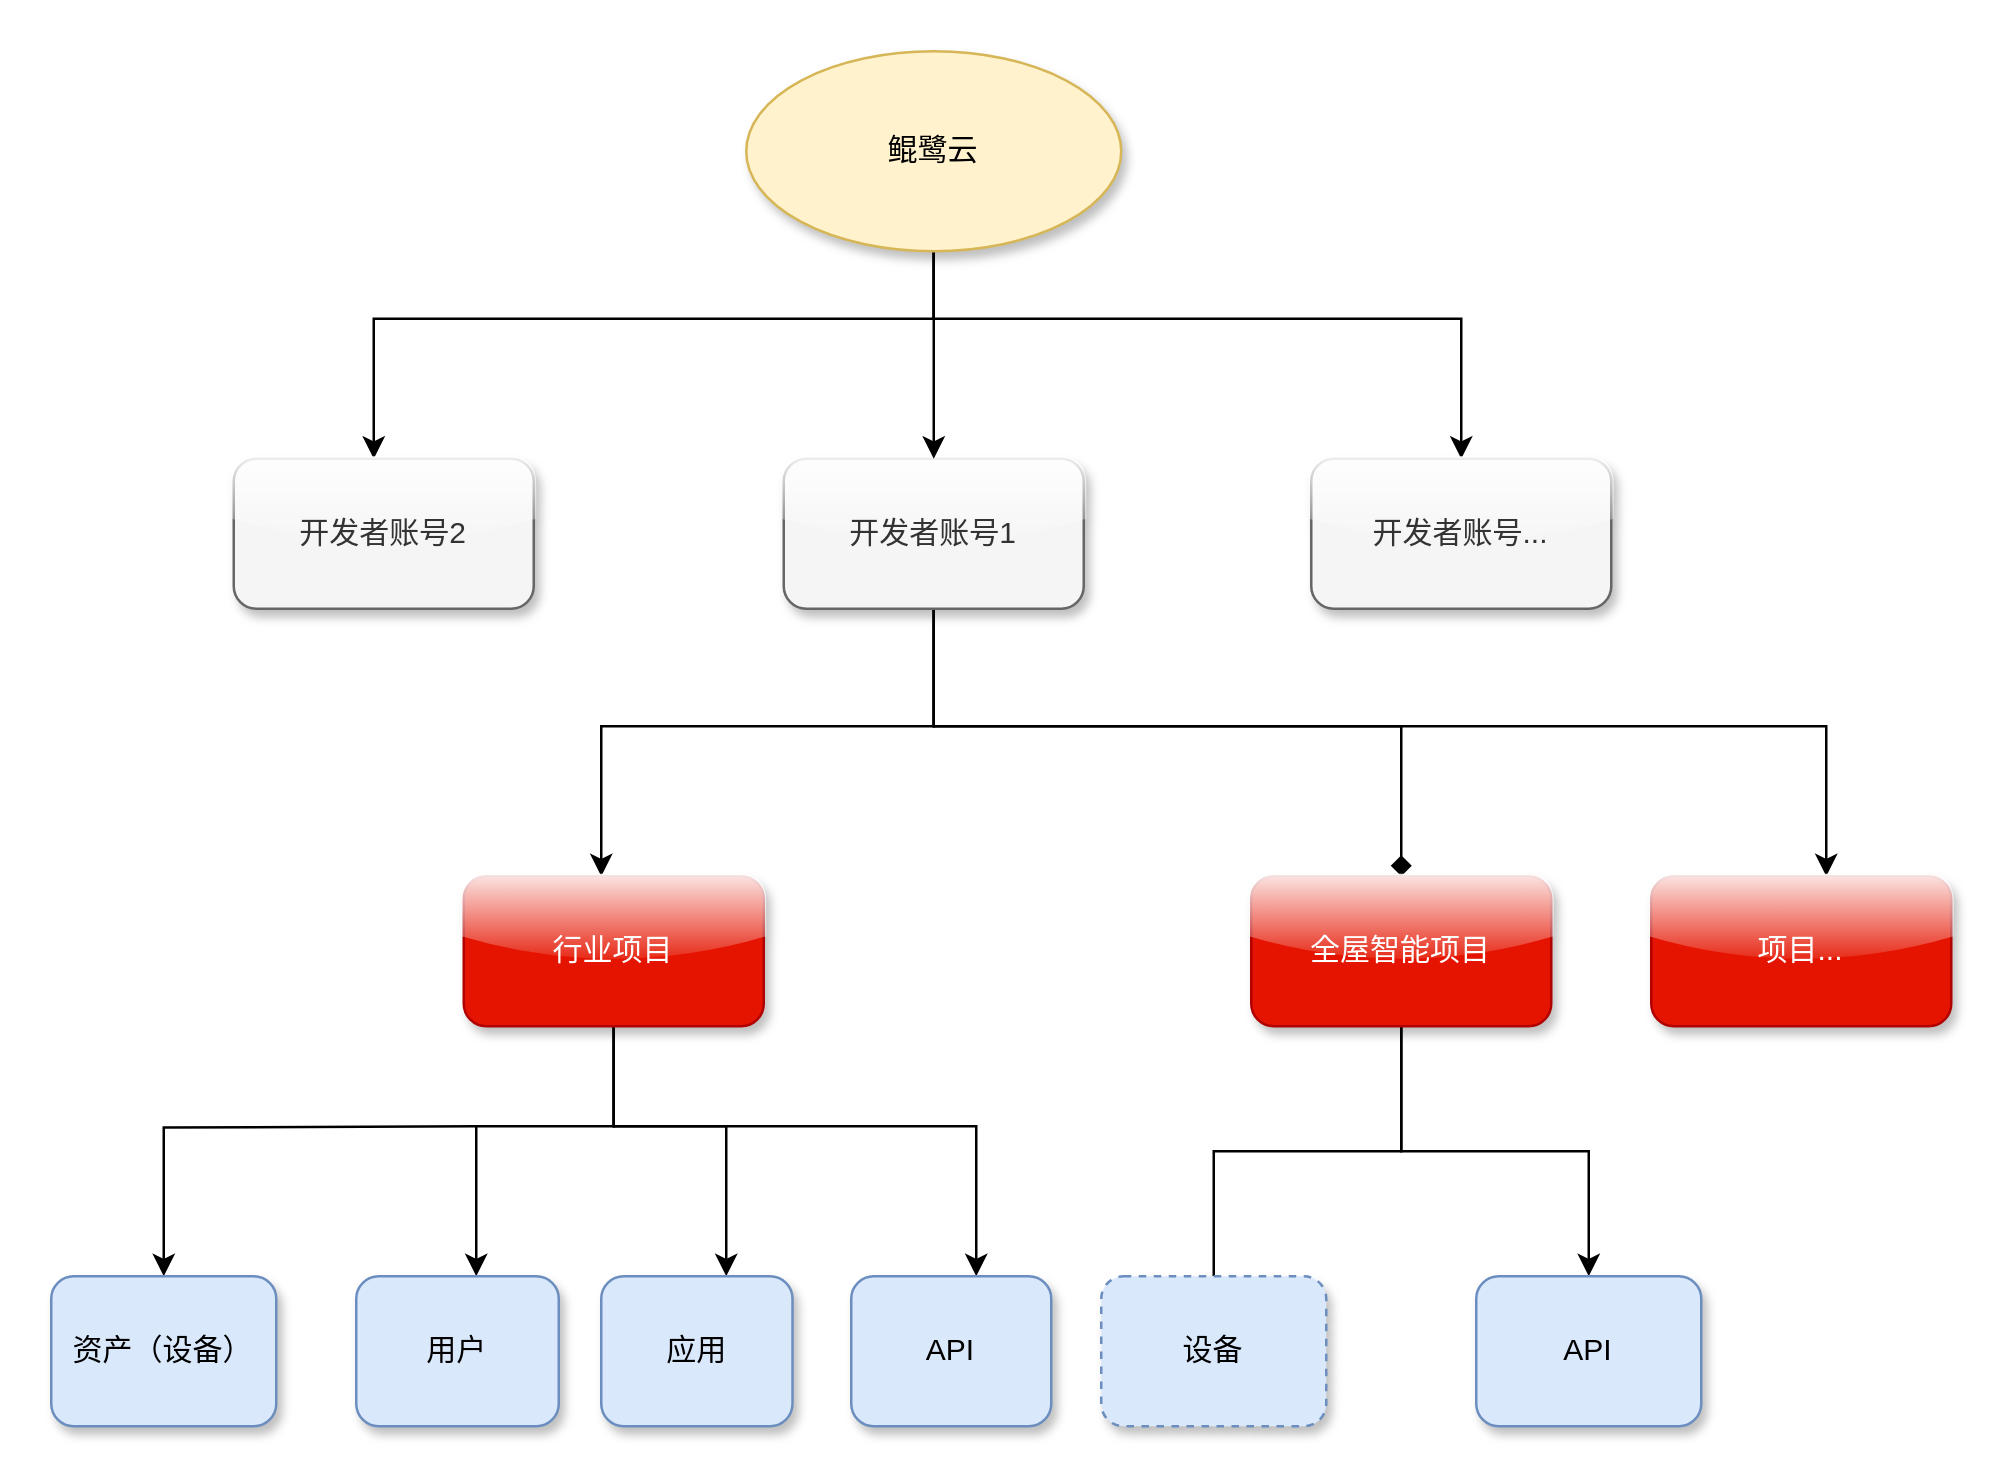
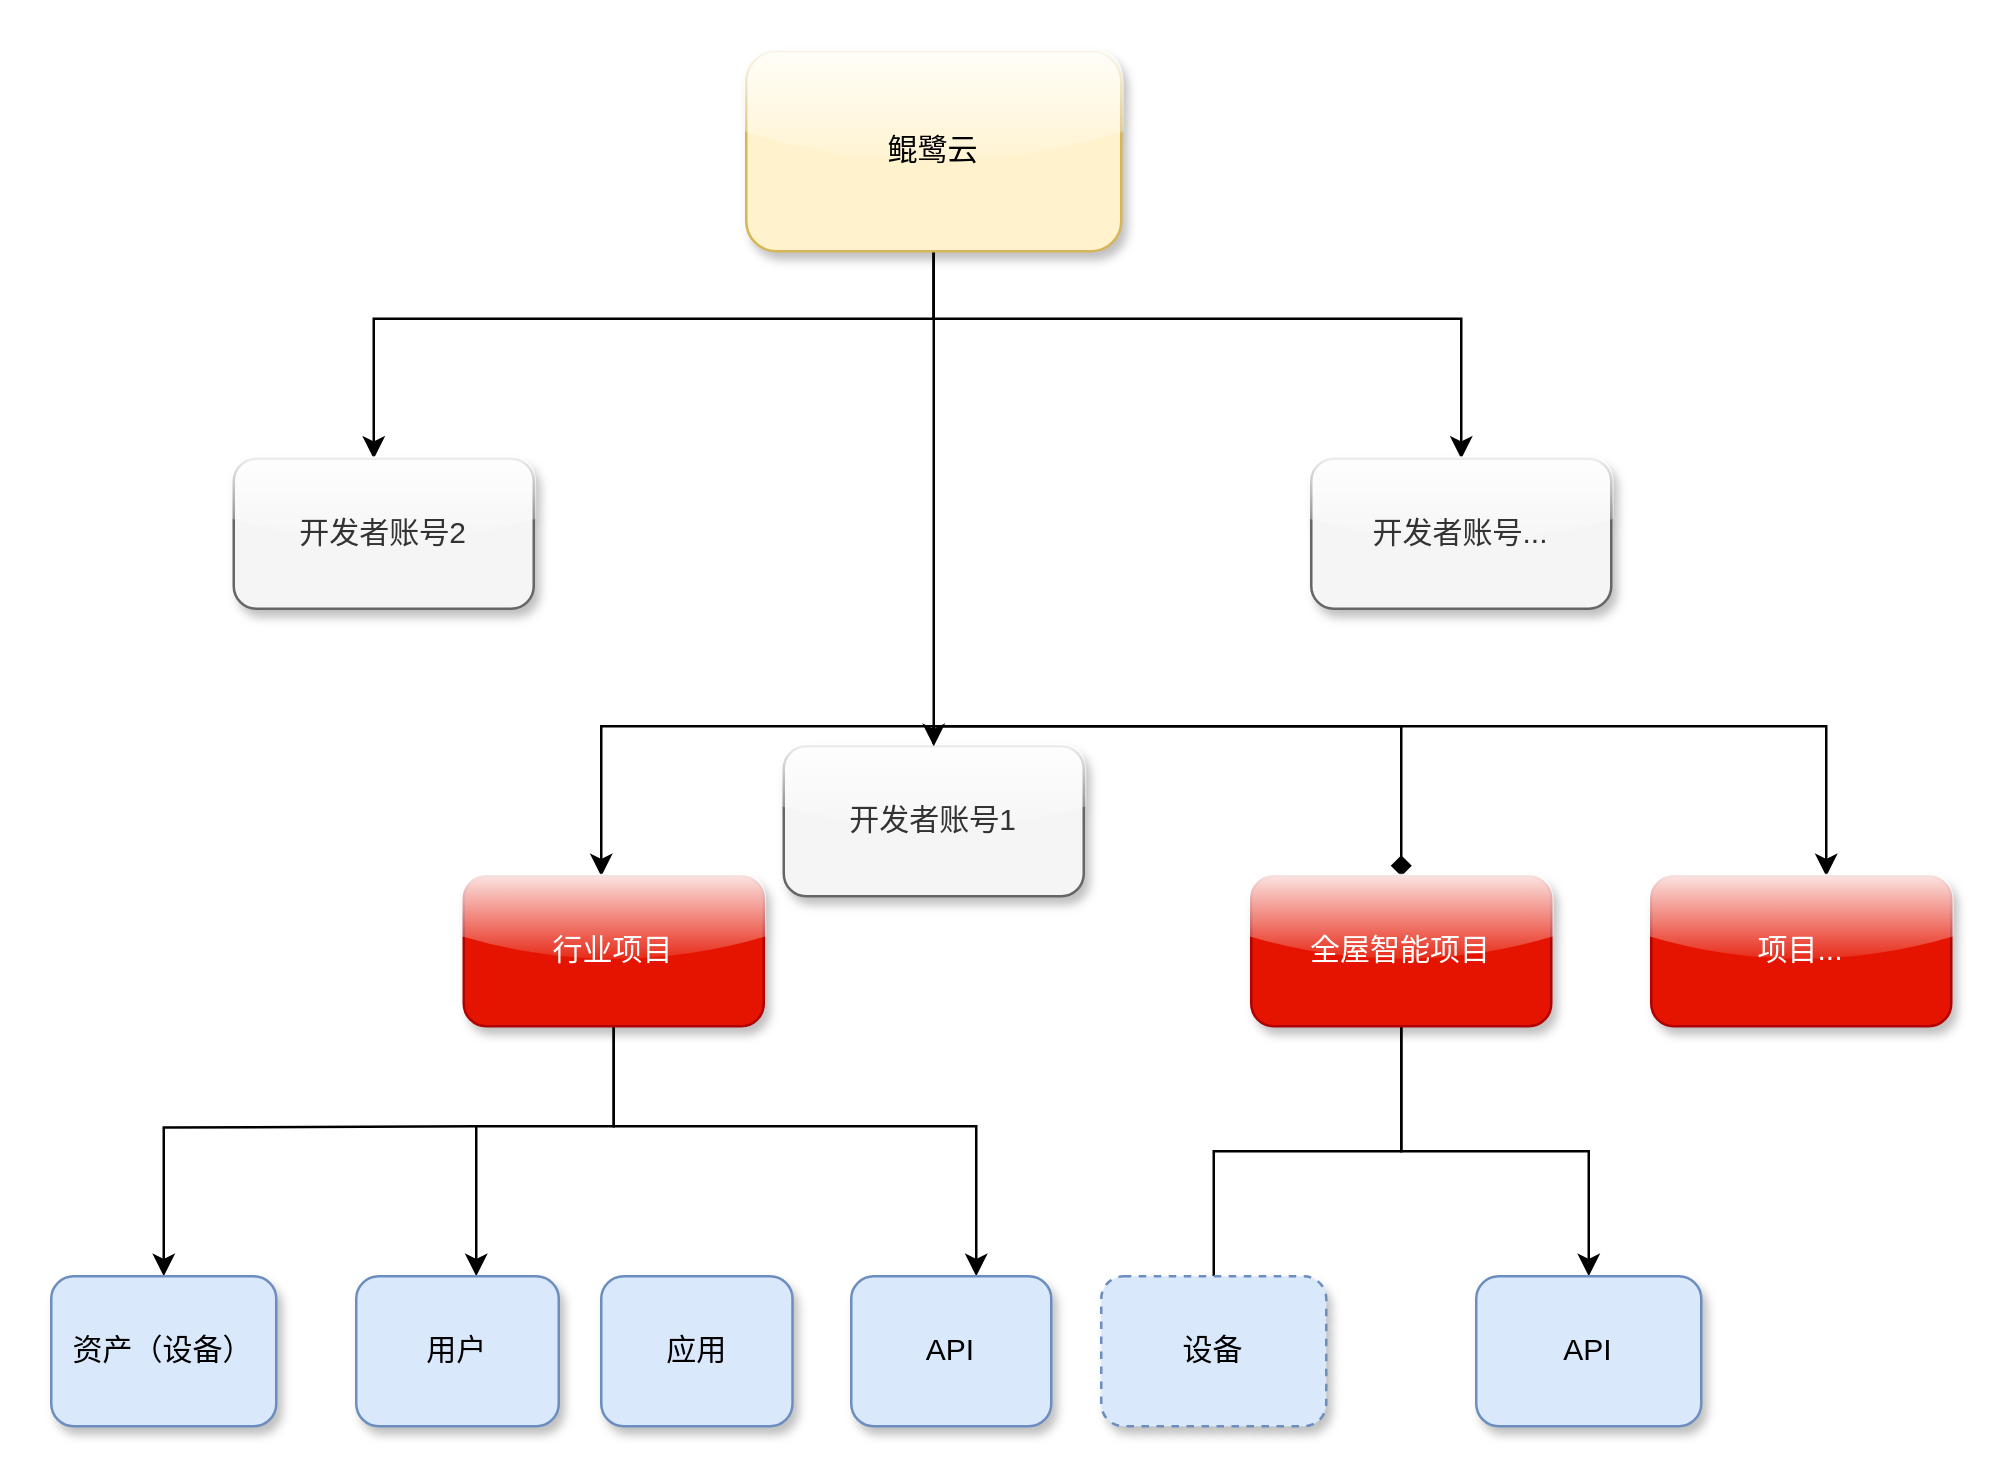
  <mxCell id="0" />
  <mxCell id="1" parent="0" />
  <mxCell id="2" value="" style="edgeStyle=orthogonalEdgeStyle;rounded=0;orthogonalLoop=1;jettySize=auto;html=1;" edge="1" parent="1" source="5" target="10"><mxGeometry relative="1" as="geometry"><Array as="points"><mxPoint x="373" y="290" /><mxPoint x="240" y="290" /></Array></mxGeometry></mxCell>
  <mxCell id="3" value="" style="edgeStyle=orthogonalEdgeStyle;rounded=0;orthogonalLoop=1;jettySize=auto;html=1;endArrow=diamond;" edge="1" parent="1" source="5" target="13"><mxGeometry relative="1" as="geometry"><Array as="points"><mxPoint x="373" y="290" /><mxPoint x="560" y="290" /></Array></mxGeometry></mxCell>
  <mxCell id="4" value="" style="edgeStyle=orthogonalEdgeStyle;rounded=0;orthogonalLoop=1;jettySize=auto;html=1;" edge="1" parent="1" source="5" target="26"><mxGeometry relative="1" as="geometry"><Array as="points"><mxPoint x="373" y="290" /><mxPoint x="730" y="290" /></Array></mxGeometry></mxCell>
- <mxCell id="5" value="开发者账号1" style="rounded=1;whiteSpace=wrap;html=1;fillColor=#f5f5f5;strokeColor=#666666;fontColor=#333333;shadow=1;sketch=0;glass=1;" vertex="1" parent="1"><mxGeometry x="313" y="183" width="120" height="60" as="geometry" /></mxCell>
+ <mxCell id="5" value="开发者账号1" style="rounded=1;whiteSpace=wrap;html=1;fillColor=#f5f5f5;strokeColor=#666666;fontColor=#333333;shadow=1;sketch=0;glass=1;" vertex="1" parent="1"><mxGeometry x="313" y="298" width="120" height="60" as="geometry" /></mxCell>
  <mxCell id="6" value="" style="edgeStyle=orthogonalEdgeStyle;rounded=0;orthogonalLoop=1;jettySize=auto;html=1;" edge="1" parent="1" target="14"><mxGeometry relative="1" as="geometry"><mxPoint x="190" y="450" as="sourcePoint" /></mxGeometry></mxCell>
- <mxCell id="7" value="" style="edgeStyle=orthogonalEdgeStyle;rounded=0;orthogonalLoop=1;jettySize=auto;html=1;" edge="1" parent="1" source="10" target="15"><mxGeometry relative="1" as="geometry"><Array as="points"><mxPoint x="245" y="450" /><mxPoint x="290" y="450" /></Array></mxGeometry></mxCell>
  <mxCell id="8" value="" style="edgeStyle=orthogonalEdgeStyle;rounded=0;orthogonalLoop=1;jettySize=auto;html=1;" edge="1" parent="1" source="10" target="16"><mxGeometry relative="1" as="geometry"><Array as="points"><mxPoint x="245" y="450" /><mxPoint x="190" y="450" /></Array></mxGeometry></mxCell>
  <mxCell id="9" value="" style="edgeStyle=orthogonalEdgeStyle;rounded=0;orthogonalLoop=1;jettySize=auto;html=1;" edge="1" parent="1" source="10" target="17"><mxGeometry relative="1" as="geometry"><Array as="points"><mxPoint x="245" y="450" /><mxPoint x="390" y="450" /></Array></mxGeometry></mxCell>
  <mxCell id="10" value="行业项目" style="rounded=1;whiteSpace=wrap;html=1;fillColor=#e51400;strokeColor=#B20000;fontColor=#ffffff;shadow=1;glass=1;" vertex="1" parent="1"><mxGeometry x="185" y="350" width="120" height="60" as="geometry" /></mxCell>
  <mxCell id="11" value="" style="edgeStyle=orthogonalEdgeStyle;rounded=0;orthogonalLoop=1;jettySize=auto;html=1;endArrow=none;" edge="1" parent="1" source="13" target="18"><mxGeometry relative="1" as="geometry" /></mxCell>
  <mxCell id="12" value="" style="edgeStyle=orthogonalEdgeStyle;rounded=0;orthogonalLoop=1;jettySize=auto;html=1;" edge="1" parent="1" source="13" target="19"><mxGeometry relative="1" as="geometry" /></mxCell>
  <mxCell id="13" value="全屋智能项目" style="rounded=1;whiteSpace=wrap;html=1;fillColor=#e51400;strokeColor=#B20000;fontColor=#ffffff;shadow=1;glass=1;" vertex="1" parent="1"><mxGeometry x="500" y="350" width="120" height="60" as="geometry" /></mxCell>
  <mxCell id="14" value="资产（设备）" style="rounded=1;whiteSpace=wrap;html=1;fillColor=#dae8fc;strokeColor=#6c8ebf;shadow=1;" vertex="1" parent="1"><mxGeometry x="20" y="510" width="90" height="60" as="geometry" /></mxCell>
  <mxCell id="15" value="应用" style="rounded=1;whiteSpace=wrap;html=1;fillColor=#dae8fc;strokeColor=#6c8ebf;shadow=1;" vertex="1" parent="1"><mxGeometry x="240" y="510" width="76.5" height="60" as="geometry" /></mxCell>
  <mxCell id="16" value="用户" style="rounded=1;whiteSpace=wrap;html=1;fillColor=#dae8fc;strokeColor=#6c8ebf;shadow=1;" vertex="1" parent="1"><mxGeometry x="142" y="510" width="81" height="60" as="geometry" /></mxCell>
  <mxCell id="17" value="API" style="rounded=1;whiteSpace=wrap;html=1;fillColor=#dae8fc;strokeColor=#6c8ebf;shadow=1;" vertex="1" parent="1"><mxGeometry x="340" y="510" width="80" height="60" as="geometry" /></mxCell>
  <mxCell id="18" value="设备" style="rounded=1;whiteSpace=wrap;html=1;fillColor=#dae8fc;strokeColor=#6c8ebf;shadow=1;dashed=1;" vertex="1" parent="1"><mxGeometry x="440" y="510" width="90" height="60" as="geometry" /></mxCell>
  <mxCell id="19" value="API" style="rounded=1;whiteSpace=wrap;html=1;fillColor=#dae8fc;strokeColor=#6c8ebf;shadow=1;" vertex="1" parent="1"><mxGeometry x="590" y="510" width="90" height="60" as="geometry" /></mxCell>
  <mxCell id="20" style="edgeStyle=orthogonalEdgeStyle;rounded=0;orthogonalLoop=1;jettySize=auto;html=1;" edge="1" parent="1" source="23" target="5"><mxGeometry relative="1" as="geometry" /></mxCell>
  <mxCell id="21" value="" style="edgeStyle=orthogonalEdgeStyle;rounded=0;orthogonalLoop=1;jettySize=auto;html=1;" edge="1" parent="1" source="23" target="24"><mxGeometry relative="1" as="geometry"><Array as="points"><mxPoint x="373" y="127" /><mxPoint x="149" y="127" /></Array></mxGeometry></mxCell>
  <mxCell id="22" value="" style="edgeStyle=orthogonalEdgeStyle;rounded=0;orthogonalLoop=1;jettySize=auto;html=1;" edge="1" parent="1" source="23" target="25"><mxGeometry relative="1" as="geometry"><Array as="points"><mxPoint x="373" y="127" /><mxPoint x="584" y="127" /></Array></mxGeometry></mxCell>
- <mxCell id="23" value="鲲鹭云" style="ellipse;whiteSpace=wrap;html=1;fillColor=#fff2cc;strokeColor=#d6b656;shadow=1;glass=1;" vertex="1" parent="1"><mxGeometry x="298" y="20" width="150" height="80" as="geometry" /></mxCell>
+ <mxCell id="23" value="鲲鹭云" style="rounded=1;whiteSpace=wrap;html=1;fillColor=#fff2cc;strokeColor=#d6b656;shadow=1;glass=1;" vertex="1" parent="1"><mxGeometry x="298" y="20" width="150" height="80" as="geometry" /></mxCell>
  <mxCell id="24" value="开发者账号2" style="rounded=1;whiteSpace=wrap;html=1;fillColor=#f5f5f5;strokeColor=#666666;fontColor=#333333;glass=1;shadow=1;" vertex="1" parent="1"><mxGeometry x="93" y="183" width="120" height="60" as="geometry" /></mxCell>
  <mxCell id="25" value="开发者账号..." style="rounded=1;whiteSpace=wrap;html=1;fillColor=#f5f5f5;strokeColor=#666666;fontColor=#333333;glass=1;shadow=1;" vertex="1" parent="1"><mxGeometry x="524" y="183" width="120" height="60" as="geometry" /></mxCell>
  <mxCell id="26" value="项目..." style="rounded=1;whiteSpace=wrap;html=1;fillColor=#e51400;strokeColor=#B20000;fontColor=#ffffff;glass=1;shadow=1;" vertex="1" parent="1"><mxGeometry x="660" y="350" width="120" height="60" as="geometry" /></mxCell>
